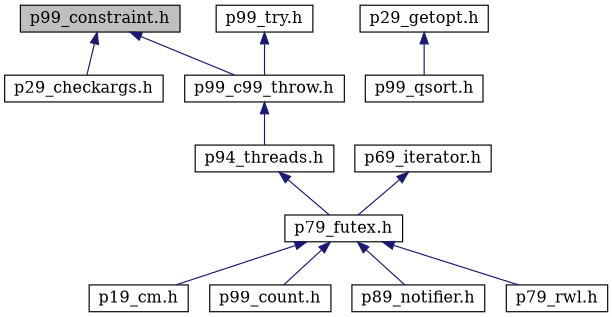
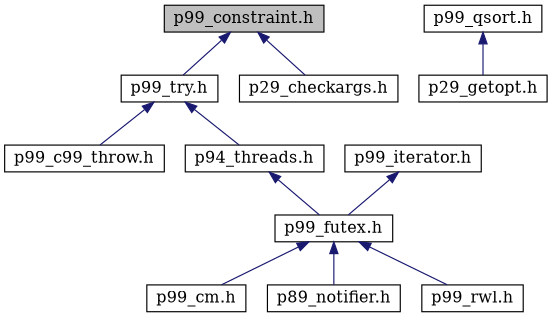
  digraph {
    fontname="DejaVu Serif"
    node [color=black fillcolor=white fontname="DejaVu Serif" fontsize=14 shape=record style=filled]
    edge [color=midnightblue dir=back fontname="DejaVu Serif" fontsize=14 labelfontname=Helvetica labelfontsize=14 style=solid]
    n1 [fillcolor=grey75 fontcolor=black height=0.2 label="p99_constraint.h" width=0.4]
    n2 [height=0.2 label="p99_try.h" width=0.4]
    n3 [height=0.2 label="p29_checkargs.h" width=0.4]
    n4 [height=0.2 label="p99_c99_throw.h" width=0.4]
    n5 [height=0.2 label="p94_threads.h" width=0.4]
-   n6 [height=0.2 label="p79_futex.h" width=0.4]
-   n7 [height=0.2 label="p19_cm.h" width=0.4]
-   n8 [height=0.2 label="p99_count.h" width=0.4]
+   n6 [height=0.2 label="p99_futex.h" width=0.4]
+   n7 [height=0.2 label="p99_cm.h" width=0.4]
    n9 [height=0.2 label="p89_notifier.h" width=0.4]
-   n10 [height=0.2 label="p79_rwl.h" width=0.4]
-   n11 [height=0.2 label="p69_iterator.h" width=0.4]
+   n10 [height=0.2 label="p99_rwl.h" width=0.4]
+   n11 [height=0.2 label="p99_iterator.h" width=0.4]
    n12 [height=0.2 label="p99_qsort.h" width=0.4]
    n13 [height=0.2 label="p29_getopt.h" width=0.4]
-   n1 -> n4
+   n1 -> n2
    n1 -> n3
    n2 -> n4
-   n4 -> n5
+   n2 -> n5
    n5 -> n6
    n6 -> n7
-   n6 -> n8
    n6 -> n9
    n6 -> n10
    n11 -> n6
-   n13 -> n12
+   n12 -> n13
  }
